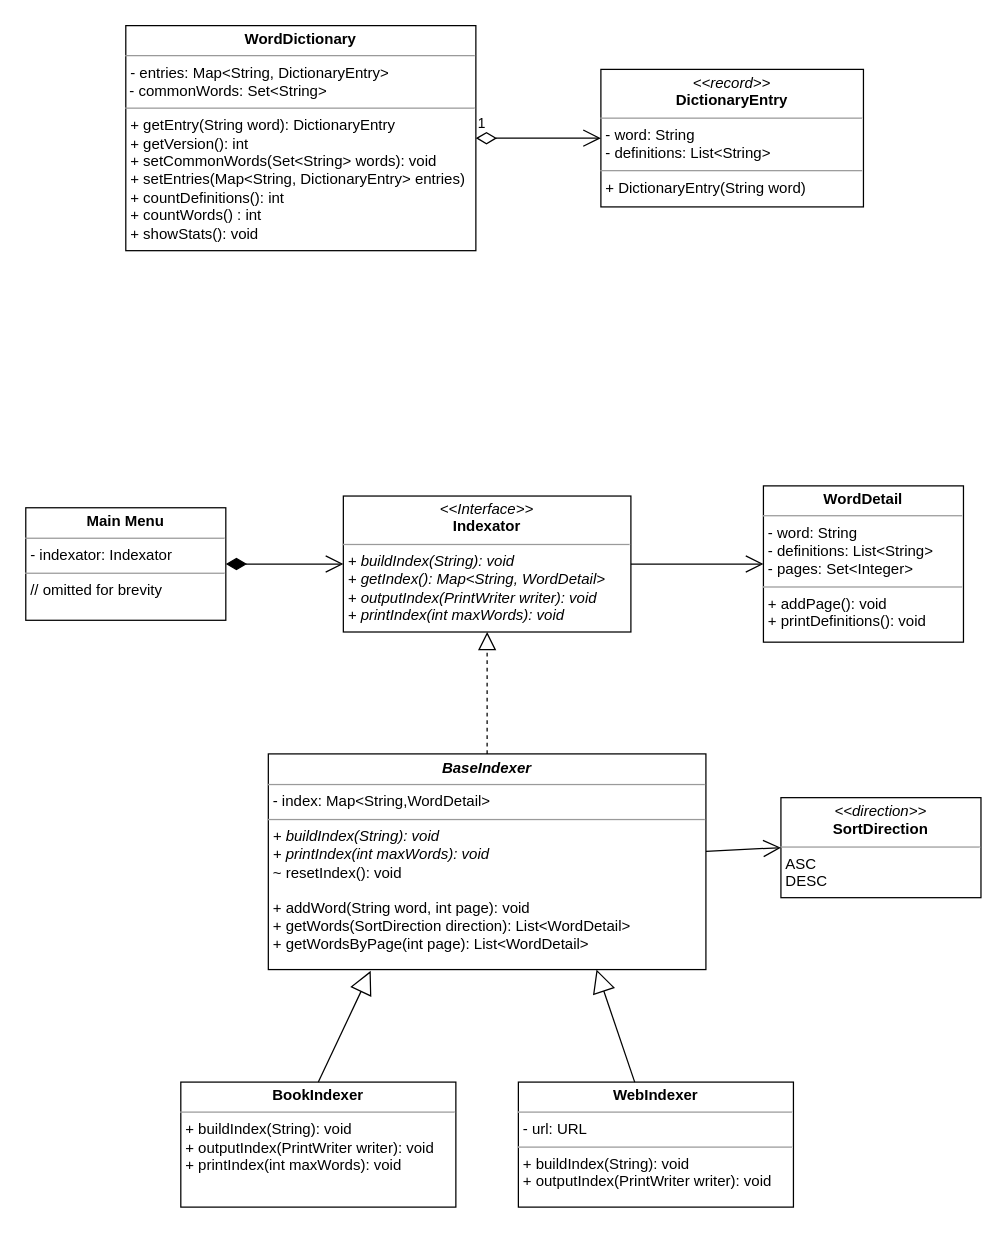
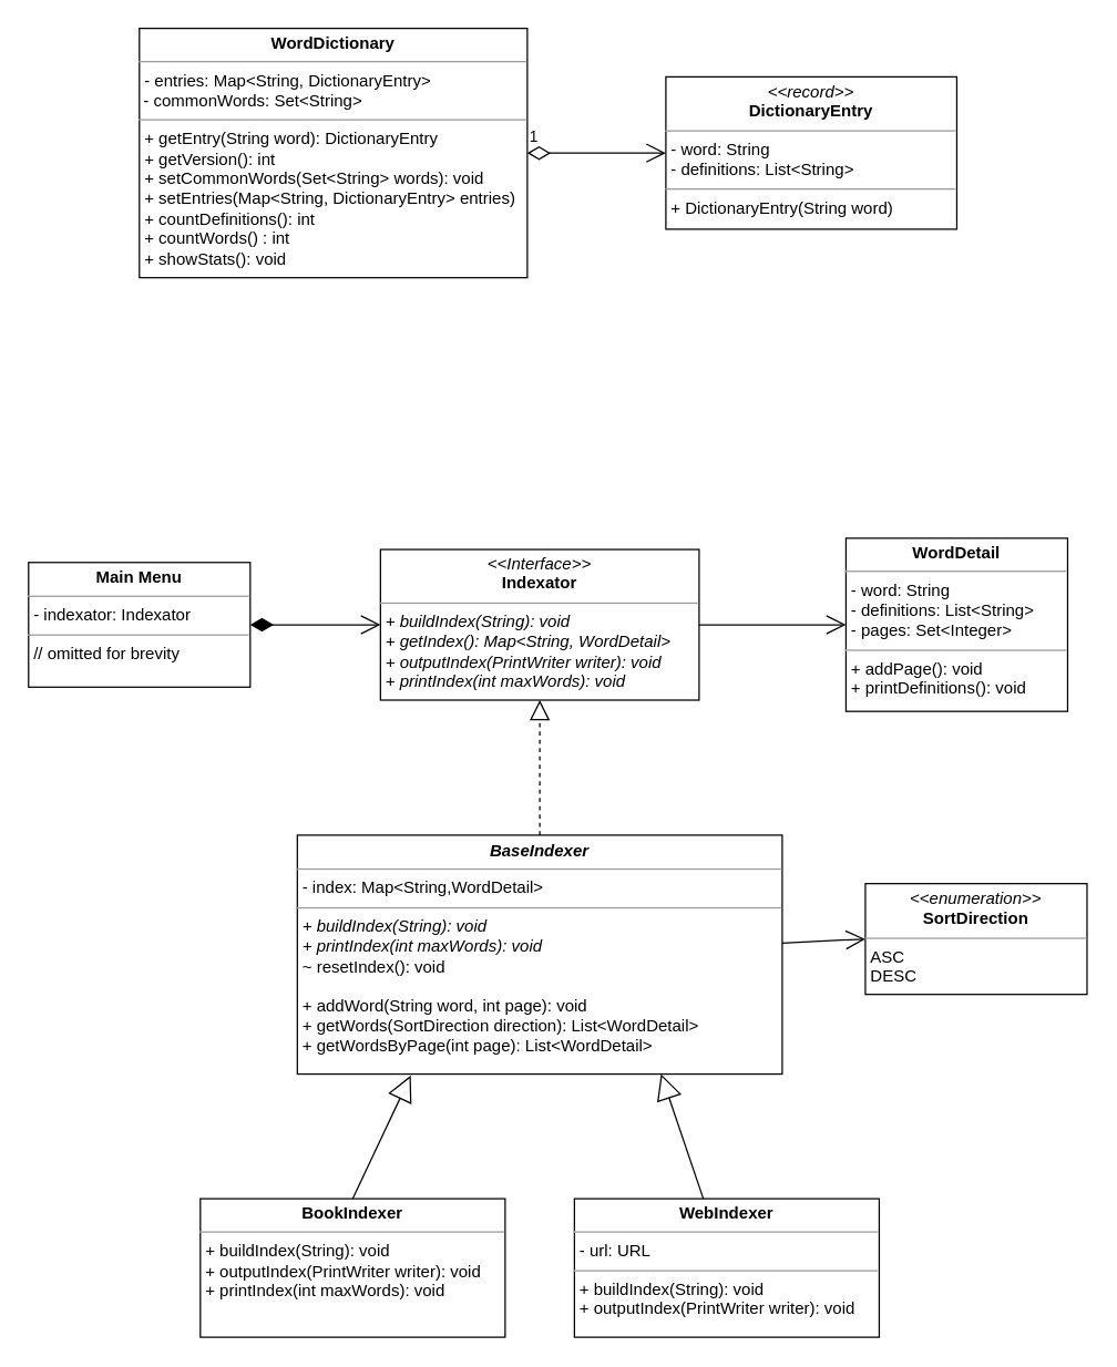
  <mxCell id="0" />
  <mxCell id="1" parent="0" />
  <mxCell id="2" value="&lt;p style=&quot;margin:0px;margin-top:4px;text-align:center;&quot;&gt;&lt;i&gt;&amp;lt;&amp;lt;Interface&amp;gt;&amp;gt;&lt;/i&gt;&lt;br&gt;&lt;b&gt;Indexator&lt;/b&gt;&lt;/p&gt;&lt;hr size=&quot;1&quot;&gt;&lt;p style=&quot;margin:0px;margin-left:4px;&quot;&gt;&lt;/p&gt;&lt;p style=&quot;margin:0px;margin-left:4px;&quot;&gt;&lt;i&gt;+ buildIndex(String): void&lt;/i&gt;&lt;br&gt;&lt;/p&gt;&lt;p style=&quot;margin:0px;margin-left:4px;&quot;&gt;&lt;i&gt;+ getIndex(): Map&amp;lt;String, WordDetail&amp;gt;&lt;/i&gt;&lt;/p&gt;&lt;p style=&quot;margin:0px;margin-left:4px;&quot;&gt;&lt;i&gt;+ outputIndex(PrintWriter writer): void&lt;/i&gt;&lt;/p&gt;&lt;p style=&quot;margin:0px;margin-left:4px;&quot;&gt;&lt;i&gt;+ printIndex(int maxWords): void&lt;/i&gt;&lt;/p&gt;" style="verticalAlign=top;align=left;overflow=fill;fontSize=12;fontFamily=Helvetica;html=1;" parent="1" vertex="1"><mxGeometry x="274" y="396.25" width="230" height="108.75" as="geometry" /></mxCell>
- <mxCell id="3" value="&lt;p style=&quot;margin:0px;margin-top:4px;text-align:center;&quot;&gt;&lt;i&gt;&amp;lt;&amp;lt;direction&amp;gt;&amp;gt;&lt;/i&gt;&lt;br&gt;&lt;b&gt;SortDirection&lt;/b&gt;&lt;/p&gt;&lt;hr size=&quot;1&quot;&gt;&lt;p style=&quot;margin:0px;margin-left:4px;&quot;&gt;ASC&lt;/p&gt;&lt;p style=&quot;margin:0px;margin-left:4px;&quot;&gt;DESC&lt;/p&gt;" style="verticalAlign=top;align=left;overflow=fill;fontSize=12;fontFamily=Helvetica;html=1;" parent="1" vertex="1"><mxGeometry x="624" y="637.5" width="160" height="80" as="geometry" /></mxCell>
+ <mxCell id="3" value="&lt;p style=&quot;margin:0px;margin-top:4px;text-align:center;&quot;&gt;&lt;i&gt;&amp;lt;&amp;lt;enumeration&amp;gt;&amp;gt;&lt;/i&gt;&lt;br&gt;&lt;b&gt;SortDirection&lt;/b&gt;&lt;/p&gt;&lt;hr size=&quot;1&quot;&gt;&lt;p style=&quot;margin:0px;margin-left:4px;&quot;&gt;ASC&lt;/p&gt;&lt;p style=&quot;margin:0px;margin-left:4px;&quot;&gt;DESC&lt;/p&gt;" style="verticalAlign=top;align=left;overflow=fill;fontSize=12;fontFamily=Helvetica;html=1;" parent="1" vertex="1"><mxGeometry x="624" y="637.5" width="160" height="80" as="geometry" /></mxCell>
  <mxCell id="4" value="" style="endArrow=open;endFill=1;endSize=12;html=1;rounded=0;entryX=0;entryY=0.5;entryDx=0;entryDy=0;" parent="1" source="5" target="3" edge="1"><mxGeometry width="160" relative="1" as="geometry"><mxPoint x="344" y="602.5" as="sourcePoint" /><mxPoint x="504" y="602.5" as="targetPoint" /></mxGeometry></mxCell>
  <mxCell id="5" value="&lt;p style=&quot;margin:0px;margin-top:4px;text-align:center;&quot;&gt;&lt;b&gt;&lt;i&gt;BaseIndexer&lt;/i&gt;&lt;/b&gt;&lt;/p&gt;&lt;hr size=&quot;1&quot;&gt;&lt;p style=&quot;margin:0px;margin-left:4px;&quot;&gt;- index: Map&amp;lt;String,WordDetail&amp;gt;&lt;/p&gt;&lt;hr size=&quot;1&quot;&gt;&lt;p style=&quot;margin:0px;margin-left:4px;&quot;&gt;&lt;i&gt;+ buildIndex(String): void&lt;/i&gt;&lt;br&gt;&lt;/p&gt;&lt;p style=&quot;margin:0px;margin-left:4px;&quot;&gt;&lt;i&gt;+ printIndex(int maxWords): void&lt;/i&gt;&lt;i&gt;&lt;br&gt;&lt;/i&gt;&lt;/p&gt;&lt;p style=&quot;margin:0px;margin-left:4px;&quot;&gt;~ resetIndex(): void&lt;/p&gt;&lt;p style=&quot;margin:0px;margin-left:4px;&quot;&gt;&lt;i&gt;&lt;br&gt;&lt;/i&gt;&lt;/p&gt;&lt;p style=&quot;margin:0px;margin-left:4px;&quot;&gt;+ addWord(String word, int page): void&lt;/p&gt;&lt;p style=&quot;margin:0px;margin-left:4px;&quot;&gt;+ getWords(SortDirection direction): List&amp;lt;WordDetail&amp;gt;&lt;br&gt;&lt;/p&gt;&lt;p style=&quot;margin:0px;margin-left:4px;&quot;&gt;+ getWordsByPage(int page): List&amp;lt;WordDetail&amp;gt;&lt;/p&gt;" style="verticalAlign=top;align=left;overflow=fill;fontSize=12;fontFamily=Helvetica;html=1;" parent="1" vertex="1"><mxGeometry x="214" y="602.5" width="350" height="172.5" as="geometry" /></mxCell>
  <mxCell id="6" value="" style="endArrow=block;dashed=1;endFill=0;endSize=12;html=1;rounded=0;exitX=0.5;exitY=0;exitDx=0;exitDy=0;entryX=0.5;entryY=1;entryDx=0;entryDy=0;" parent="1" source="5" target="2" edge="1"><mxGeometry width="160" relative="1" as="geometry"><mxPoint x="154" y="822.5" as="sourcePoint" /><mxPoint x="314" y="822.5" as="targetPoint" /></mxGeometry></mxCell>
  <mxCell id="7" value="&lt;p style=&quot;margin:0px;margin-top:4px;text-align:center;&quot;&gt;&lt;b&gt;BookIndexer&lt;/b&gt;&lt;/p&gt;&lt;hr size=&quot;1&quot;&gt;&lt;p style=&quot;margin:0px;margin-left:4px;&quot;&gt;&lt;/p&gt;&lt;p style=&quot;margin:0px;margin-left:4px;&quot;&gt;+ buildIndex(String): void&lt;br&gt;&lt;/p&gt;&lt;p style=&quot;margin:0px;margin-left:4px;&quot;&gt;+ outputIndex(PrintWriter writer): void&lt;/p&gt;&lt;p style=&quot;margin:0px;margin-left:4px;&quot;&gt;+ printIndex(int maxWords): void&lt;br&gt;&lt;/p&gt;" style="verticalAlign=top;align=left;overflow=fill;fontSize=12;fontFamily=Helvetica;html=1;" parent="1" vertex="1"><mxGeometry x="144" y="865" width="220" height="100" as="geometry" /></mxCell>
  <mxCell id="8" value="&lt;p style=&quot;margin:0px;margin-top:4px;text-align:center;&quot;&gt;&lt;b&gt;WebIndexer&lt;/b&gt;&lt;/p&gt;&lt;hr size=&quot;1&quot;&gt;&lt;p style=&quot;margin:0px;margin-left:4px;&quot;&gt;- url: URL&lt;/p&gt;&lt;hr size=&quot;1&quot;&gt;&lt;p style=&quot;margin:0px;margin-left:4px;&quot;&gt;+ buildIndex(String): void&lt;br&gt;&lt;/p&gt;&lt;p style=&quot;margin:0px;margin-left:4px;&quot;&gt;+ outputIndex(PrintWriter writer): void&lt;br&gt;&lt;/p&gt;" style="verticalAlign=top;align=left;overflow=fill;fontSize=12;fontFamily=Helvetica;html=1;" parent="1" vertex="1"><mxGeometry x="414" y="865" width="220" height="100" as="geometry" /></mxCell>
  <mxCell id="9" value="" style="endArrow=block;endSize=16;endFill=0;html=1;rounded=0;exitX=0.5;exitY=0;exitDx=0;exitDy=0;entryX=0.234;entryY=1.006;entryDx=0;entryDy=0;entryPerimeter=0;" parent="1" source="7" target="5" edge="1"><mxGeometry width="160" relative="1" as="geometry"><mxPoint x="134" y="852.5" as="sourcePoint" /><mxPoint x="164" y="802.5" as="targetPoint" /></mxGeometry></mxCell>
  <mxCell id="10" value="" style="endArrow=block;endSize=16;endFill=0;html=1;rounded=0;entryX=0.75;entryY=1;entryDx=0;entryDy=0;" parent="1" source="8" target="5" edge="1"><mxGeometry width="160" relative="1" as="geometry"><mxPoint x="124" y="862.5" as="sourcePoint" /><mxPoint x="185.9" y="753.58" as="targetPoint" /></mxGeometry></mxCell>
  <mxCell id="11" value="&lt;p style=&quot;margin:0px;margin-top:4px;text-align:center;&quot;&gt;&lt;b&gt;WordDictionary&lt;/b&gt;&lt;/p&gt;&lt;hr size=&quot;1&quot;&gt;&lt;p style=&quot;margin:0px;margin-left:4px;&quot;&gt;- entries: Map&amp;lt;String, DictionaryEntry&amp;gt;&lt;/p&gt;&amp;nbsp;- commonWords: Set&amp;lt;String&amp;gt;&amp;nbsp;&lt;br&gt;&lt;hr size=&quot;1&quot;&gt;&lt;p style=&quot;margin:0px;margin-left:4px;&quot;&gt;&lt;span style=&quot;background-color: initial;&quot;&gt;+ getEntry(String word): DictionaryEntry&lt;/span&gt;&lt;br&gt;&lt;/p&gt;&lt;p style=&quot;margin:0px;margin-left:4px;&quot;&gt;+ getVersion(): int&lt;span style=&quot;background-color: initial;&quot;&gt;&lt;br&gt;&lt;/span&gt;&lt;/p&gt;&lt;p style=&quot;margin:0px;margin-left:4px;&quot;&gt;&lt;span style=&quot;background-color: initial;&quot;&gt;+ setCommonWords(Set&amp;lt;String&amp;gt; words): void&lt;/span&gt;&lt;/p&gt;&lt;p style=&quot;margin:0px;margin-left:4px;&quot;&gt;&lt;span style=&quot;background-color: initial;&quot;&gt;+ setEntries(Map&amp;lt;String, DictionaryEntry&amp;gt; entries)&lt;/span&gt;&lt;/p&gt;&lt;p style=&quot;margin:0px;margin-left:4px;&quot;&gt;+ countDefinitions(): int&lt;/p&gt;&lt;p style=&quot;margin:0px;margin-left:4px;&quot;&gt;+ countWords() : int&lt;/p&gt;&lt;p style=&quot;margin:0px;margin-left:4px;&quot;&gt;+ showStats(): void&lt;br&gt;&lt;/p&gt;" style="verticalAlign=top;align=left;overflow=fill;fontSize=12;fontFamily=Helvetica;html=1;" parent="1" vertex="1"><mxGeometry x="100" y="20" width="280" height="180" as="geometry" /></mxCell>
  <mxCell id="12" value="&lt;p style=&quot;margin:0px;margin-top:4px;text-align:center;&quot;&gt;&lt;b&gt;WordDetail&lt;/b&gt;&lt;/p&gt;&lt;hr size=&quot;1&quot;&gt;&lt;p style=&quot;margin:0px;margin-left:4px;&quot;&gt;- word: String&lt;/p&gt;&lt;p style=&quot;margin:0px;margin-left:4px;&quot;&gt;- definitions: List&amp;lt;String&amp;gt;&lt;/p&gt;&lt;p style=&quot;margin:0px;margin-left:4px;&quot;&gt;- pages: Set&amp;lt;Integer&amp;gt;&lt;/p&gt;&lt;hr size=&quot;1&quot;&gt;&lt;p style=&quot;margin:0px;margin-left:4px;&quot;&gt;+ addPage(): void&lt;/p&gt;&lt;p style=&quot;margin:0px;margin-left:4px;&quot;&gt;+ printDefinitions(): void&lt;/p&gt;" style="verticalAlign=top;align=left;overflow=fill;fontSize=12;fontFamily=Helvetica;html=1;" parent="1" vertex="1"><mxGeometry x="610" y="388.13" width="160" height="125" as="geometry" /></mxCell>
  <mxCell id="13" value="&lt;p style=&quot;margin:0px;margin-top:4px;text-align:center;&quot;&gt;&lt;i&gt;&amp;lt;&amp;lt;record&amp;gt;&amp;gt;&lt;/i&gt;&lt;br&gt;&lt;b&gt;DictionaryEntry&lt;/b&gt;&lt;/p&gt;&lt;hr size=&quot;1&quot;&gt;&lt;p style=&quot;margin:0px;margin-left:4px;&quot;&gt;- word: String&lt;br&gt;- definitions: List&amp;lt;String&amp;gt;&lt;/p&gt;&lt;hr size=&quot;1&quot;&gt;&lt;p style=&quot;margin:0px;margin-left:4px;&quot;&gt;+ DictionaryEntry(String word)&lt;/p&gt;" style="verticalAlign=top;align=left;overflow=fill;fontSize=12;fontFamily=Helvetica;html=1;" parent="1" vertex="1"><mxGeometry x="480" y="55" width="210" height="110" as="geometry" /></mxCell>
  <mxCell id="14" value="" style="endArrow=open;endFill=1;endSize=12;html=1;rounded=0;entryX=0;entryY=0.5;entryDx=0;entryDy=0;exitX=1;exitY=0.5;exitDx=0;exitDy=0;" parent="1" source="2" target="12" edge="1"><mxGeometry width="160" relative="1" as="geometry"><mxPoint x="414" y="507" as="sourcePoint" /><mxPoint x="554.96" y="459.5" as="targetPoint" /></mxGeometry></mxCell>
  <mxCell id="15" value="1" style="endArrow=open;html=1;endSize=12;startArrow=diamondThin;startSize=14;startFill=0;edgeStyle=orthogonalEdgeStyle;align=left;verticalAlign=bottom;rounded=0;exitX=1;exitY=0.5;exitDx=0;exitDy=0;entryX=0;entryY=0.5;entryDx=0;entryDy=0;" parent="1" source="11" target="13" edge="1"><mxGeometry x="-1" y="3" relative="1" as="geometry"><mxPoint x="320" y="95" as="sourcePoint" /><mxPoint x="480" y="95" as="targetPoint" /></mxGeometry></mxCell>
  <mxCell id="16" value="&lt;p style=&quot;margin:0px;margin-top:4px;text-align:center;&quot;&gt;&lt;b&gt;Main Menu&lt;/b&gt;&lt;/p&gt;&lt;hr size=&quot;1&quot;&gt;&lt;p style=&quot;margin:0px;margin-left:4px;&quot;&gt;- indexator: Indexator&lt;/p&gt;&lt;hr size=&quot;1&quot;&gt;&lt;p style=&quot;margin:0px;margin-left:4px;&quot;&gt;// omitted for brevity&lt;/p&gt;" style="verticalAlign=top;align=left;overflow=fill;fontSize=12;fontFamily=Helvetica;html=1;" parent="1" vertex="1"><mxGeometry x="20" y="405.63" width="160" height="90" as="geometry" /></mxCell>
  <mxCell id="17" value="" style="endArrow=open;html=1;endSize=12;startArrow=diamondThin;startSize=14;startFill=1;edgeStyle=orthogonalEdgeStyle;align=left;verticalAlign=bottom;rounded=0;exitX=1;exitY=0.5;exitDx=0;exitDy=0;entryX=0;entryY=0.5;entryDx=0;entryDy=0;" parent="1" source="16" target="2" edge="1"><mxGeometry x="-1" y="3" relative="1" as="geometry"><mxPoint x="154" y="532.5" as="sourcePoint" /><mxPoint x="194" y="532.5" as="targetPoint" /></mxGeometry></mxCell>
